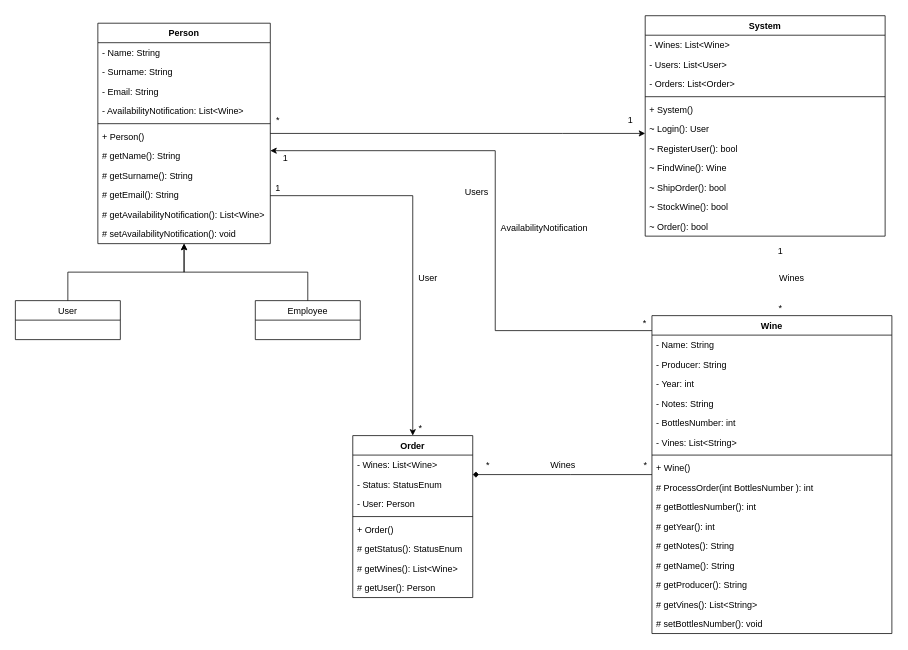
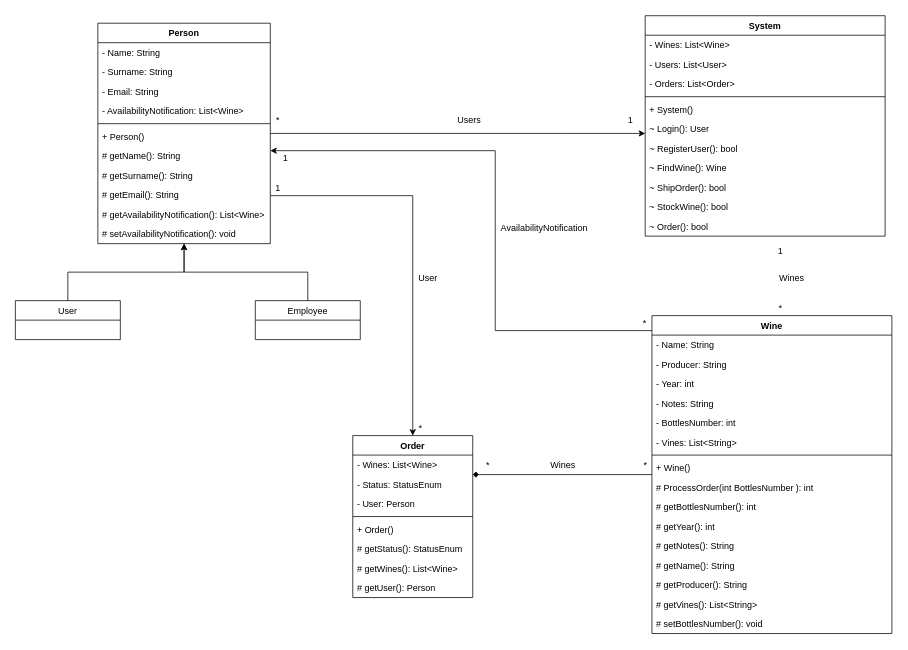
  <mxCell id="0" />
  <mxCell id="1" parent="0" />
  <mxCell id="2" style="edgeStyle=orthogonalEdgeStyle;rounded=0;orthogonalLoop=1;jettySize=auto;html=1;exitX=0.5;exitY=0;exitDx=0;exitDy=0;" parent="1" source="3" target="8" edge="1"><mxGeometry relative="1" as="geometry" /></mxCell>
  <mxCell id="3" value="User" style="swimlane;fontStyle=0;childLayout=stackLayout;horizontal=1;startSize=26;fillColor=none;horizontalStack=0;resizeParent=1;resizeParentMax=0;resizeLast=0;collapsible=1;marginBottom=0;" parent="1" vertex="1"><mxGeometry y="400" width="140" height="52" as="geometry" x="20" /></mxCell>
  <mxCell id="4" style="edgeStyle=orthogonalEdgeStyle;rounded=0;orthogonalLoop=1;jettySize=auto;html=1;exitX=0.5;exitY=0;exitDx=0;exitDy=0;" parent="1" source="5" target="8" edge="1"><mxGeometry relative="1" as="geometry" /></mxCell>
  <mxCell id="5" value="Employee" style="swimlane;fontStyle=0;childLayout=stackLayout;horizontal=1;startSize=26;fillColor=none;horizontalStack=0;resizeParent=1;resizeParentMax=0;resizeLast=0;collapsible=1;marginBottom=0;" parent="1" vertex="1"><mxGeometry x="340" y="400" width="140" height="52" as="geometry" /></mxCell>
  <mxCell id="6" style="edgeStyle=orthogonalEdgeStyle;rounded=0;orthogonalLoop=1;jettySize=auto;html=1;" edge="1" parent="1" source="8" target="39"><mxGeometry relative="1" as="geometry"><Array as="points"><mxPoint x="750" y="177" /><mxPoint x="750" y="177" /></Array></mxGeometry></mxCell>
  <mxCell id="7" style="edgeStyle=orthogonalEdgeStyle;rounded=0;orthogonalLoop=1;jettySize=auto;html=1;entryX=0.5;entryY=0;entryDx=0;entryDy=0;" edge="1" parent="1" source="8" target="51"><mxGeometry relative="1" as="geometry"><Array as="points"><mxPoint x="550" y="260" /></Array></mxGeometry></mxCell>
  <mxCell id="8" value="Person" style="swimlane;fontStyle=1;align=center;verticalAlign=top;childLayout=stackLayout;horizontal=1;startSize=26;horizontalStack=0;resizeParent=1;resizeParentMax=0;resizeLast=0;collapsible=1;marginBottom=0;" parent="1" vertex="1"><mxGeometry x="130" y="30" width="230" height="294" as="geometry" /></mxCell>
  <mxCell id="9" value="- Name: String" style="text;strokeColor=none;fillColor=none;align=left;verticalAlign=top;spacingLeft=4;spacingRight=4;overflow=hidden;rotatable=0;points=[[0,0.5],[1,0.5]];portConstraint=eastwest;" parent="8" vertex="1"><mxGeometry y="26" width="230" height="26" as="geometry" /></mxCell>
  <mxCell id="10" value="- Surname: String" style="text;strokeColor=none;fillColor=none;align=left;verticalAlign=top;spacingLeft=4;spacingRight=4;overflow=hidden;rotatable=0;points=[[0,0.5],[1,0.5]];portConstraint=eastwest;" parent="8" vertex="1"><mxGeometry y="52" width="230" height="26" as="geometry" /></mxCell>
  <mxCell id="11" value="- Email: String" style="text;strokeColor=none;fillColor=none;align=left;verticalAlign=top;spacingLeft=4;spacingRight=4;overflow=hidden;rotatable=0;points=[[0,0.5],[1,0.5]];portConstraint=eastwest;" parent="8" vertex="1"><mxGeometry y="78" width="230" height="26" as="geometry" /></mxCell>
  <mxCell id="12" value="- AvailabilityNotification: List&lt;Wine&gt;" style="text;strokeColor=none;fillColor=none;align=left;verticalAlign=top;spacingLeft=4;spacingRight=4;overflow=hidden;rotatable=0;points=[[0,0.5],[1,0.5]];portConstraint=eastwest;" parent="8" vertex="1"><mxGeometry y="104" width="230" height="26" as="geometry" /></mxCell>
  <mxCell id="13" value="" style="line;strokeWidth=1;fillColor=none;align=left;verticalAlign=middle;spacingTop=-1;spacingLeft=3;spacingRight=3;rotatable=0;labelPosition=right;points=[];portConstraint=eastwest;" parent="8" vertex="1"><mxGeometry y="130" width="230" height="8" as="geometry" /></mxCell>
  <mxCell id="14" value="+ Person()&#10;" style="text;strokeColor=none;fillColor=none;align=left;verticalAlign=top;spacingLeft=4;spacingRight=4;overflow=hidden;rotatable=0;points=[[0,0.5],[1,0.5]];portConstraint=eastwest;" parent="8" vertex="1"><mxGeometry y="138" width="230" height="26" as="geometry" /></mxCell>
  <mxCell id="15" value="# getName(): String" style="text;strokeColor=none;fillColor=none;align=left;verticalAlign=top;spacingLeft=4;spacingRight=4;overflow=hidden;rotatable=0;points=[[0,0.5],[1,0.5]];portConstraint=eastwest;" parent="8" vertex="1"><mxGeometry y="164" width="230" height="26" as="geometry" /></mxCell>
  <mxCell id="16" value="# getSurname(): String" style="text;strokeColor=none;fillColor=none;align=left;verticalAlign=top;spacingLeft=4;spacingRight=4;overflow=hidden;rotatable=0;points=[[0,0.5],[1,0.5]];portConstraint=eastwest;" parent="8" vertex="1"><mxGeometry y="190" width="230" height="26" as="geometry" /></mxCell>
  <mxCell id="17" value="# getEmail(): String" style="text;strokeColor=none;fillColor=none;align=left;verticalAlign=top;spacingLeft=4;spacingRight=4;overflow=hidden;rotatable=0;points=[[0,0.5],[1,0.5]];portConstraint=eastwest;" parent="8" vertex="1"><mxGeometry y="216" width="230" height="26" as="geometry" /></mxCell>
  <mxCell id="18" value="# getAvailabilityNotification(): List&lt;Wine&gt;" style="text;strokeColor=none;fillColor=none;align=left;verticalAlign=top;spacingLeft=4;spacingRight=4;overflow=hidden;rotatable=0;points=[[0,0.5],[1,0.5]];portConstraint=eastwest;" parent="8" vertex="1"><mxGeometry y="242" width="230" height="26" as="geometry" /></mxCell>
  <mxCell id="19" value="# setAvailabilityNotification(): void" style="text;strokeColor=none;fillColor=none;align=left;verticalAlign=top;spacingLeft=4;spacingRight=4;overflow=hidden;rotatable=0;points=[[0,0.5],[1,0.5]];portConstraint=eastwest;" parent="8" vertex="1"><mxGeometry y="268" width="230" height="26" as="geometry" /></mxCell>
  <mxCell id="20" style="edgeStyle=orthogonalEdgeStyle;rounded=0;orthogonalLoop=1;jettySize=auto;html=1;" edge="1" parent="1" source="22" target="8"><mxGeometry relative="1" as="geometry"><Array as="points"><mxPoint x="660" y="440" /><mxPoint x="660" y="200" /></Array></mxGeometry></mxCell>
  <mxCell id="21" style="edgeStyle=orthogonalEdgeStyle;rounded=0;orthogonalLoop=1;jettySize=auto;html=1;endArrow=diamond;" edge="1" parent="1" source="22" target="51"><mxGeometry relative="1" as="geometry"><Array as="points"><mxPoint x="760" y="632" /><mxPoint x="760" y="632" /></Array></mxGeometry></mxCell>
  <mxCell id="22" value="Wine" style="swimlane;fontStyle=1;align=center;verticalAlign=top;childLayout=stackLayout;horizontal=1;startSize=26;horizontalStack=0;resizeParent=1;resizeParentMax=0;resizeLast=0;collapsible=1;marginBottom=0;" parent="1" vertex="1"><mxGeometry x="869" y="420" width="320" height="424" as="geometry"><mxRectangle x="720" width="60" height="26" as="alternateBounds" /></mxGeometry></mxCell>
  <mxCell id="23" value="- Name: String" style="text;strokeColor=none;fillColor=none;align=left;verticalAlign=top;spacingLeft=4;spacingRight=4;overflow=hidden;rotatable=0;points=[[0,0.5],[1,0.5]];portConstraint=eastwest;" parent="22" vertex="1"><mxGeometry y="26" width="320" height="26" as="geometry" /></mxCell>
  <mxCell id="24" value="- Producer: String" style="text;strokeColor=none;fillColor=none;align=left;verticalAlign=top;spacingLeft=4;spacingRight=4;overflow=hidden;rotatable=0;points=[[0,0.5],[1,0.5]];portConstraint=eastwest;" parent="22" vertex="1"><mxGeometry y="52" width="320" height="26" as="geometry" /></mxCell>
  <mxCell id="25" value="- Year: int" style="text;strokeColor=none;fillColor=none;align=left;verticalAlign=top;spacingLeft=4;spacingRight=4;overflow=hidden;rotatable=0;points=[[0,0.5],[1,0.5]];portConstraint=eastwest;" parent="22" vertex="1"><mxGeometry y="78" width="320" height="26" as="geometry" /></mxCell>
  <mxCell id="26" value="- Notes: String" style="text;strokeColor=none;fillColor=none;align=left;verticalAlign=top;spacingLeft=4;spacingRight=4;overflow=hidden;rotatable=0;points=[[0,0.5],[1,0.5]];portConstraint=eastwest;" parent="22" vertex="1"><mxGeometry y="104" width="320" height="26" as="geometry" /></mxCell>
  <mxCell id="27" value="- BottlesNumber: int" style="text;strokeColor=none;fillColor=none;align=left;verticalAlign=top;spacingLeft=4;spacingRight=4;overflow=hidden;rotatable=0;points=[[0,0.5],[1,0.5]];portConstraint=eastwest;" parent="22" vertex="1"><mxGeometry y="130" width="320" height="26" as="geometry" /></mxCell>
  <mxCell id="28" value="- Vines: List&lt;String&gt;" style="text;strokeColor=none;fillColor=none;align=left;verticalAlign=top;spacingLeft=4;spacingRight=4;overflow=hidden;rotatable=0;points=[[0,0.5],[1,0.5]];portConstraint=eastwest;" parent="22" vertex="1"><mxGeometry y="156" width="320" height="26" as="geometry" /></mxCell>
  <mxCell id="29" value="" style="line;strokeWidth=1;fillColor=none;align=left;verticalAlign=middle;spacingTop=-1;spacingLeft=3;spacingRight=3;rotatable=0;labelPosition=right;points=[];portConstraint=eastwest;" parent="22" vertex="1"><mxGeometry y="182" width="320" height="8" as="geometry" /></mxCell>
  <mxCell id="30" value="+ Wine()&#10;" style="text;strokeColor=none;fillColor=none;align=left;verticalAlign=top;spacingLeft=4;spacingRight=4;overflow=hidden;rotatable=0;points=[[0,0.5],[1,0.5]];portConstraint=eastwest;" parent="22" vertex="1"><mxGeometry y="190" width="320" height="26" as="geometry" /></mxCell>
  <mxCell id="31" value="# ProcessOrder(int BottlesNumber ): int" style="text;strokeColor=none;fillColor=none;align=left;verticalAlign=top;spacingLeft=4;spacingRight=4;overflow=hidden;rotatable=0;points=[[0,0.5],[1,0.5]];portConstraint=eastwest;" parent="22" vertex="1"><mxGeometry y="216" width="320" height="26" as="geometry" /></mxCell>
  <mxCell id="32" value="# getBottlesNumber(): int " style="text;strokeColor=none;fillColor=none;align=left;verticalAlign=top;spacingLeft=4;spacingRight=4;overflow=hidden;rotatable=0;points=[[0,0.5],[1,0.5]];portConstraint=eastwest;" parent="22" vertex="1"><mxGeometry y="242" width="320" height="26" as="geometry" /></mxCell>
  <mxCell id="33" value="# getYear(): int" style="text;strokeColor=none;fillColor=none;align=left;verticalAlign=top;spacingLeft=4;spacingRight=4;overflow=hidden;rotatable=0;points=[[0,0.5],[1,0.5]];portConstraint=eastwest;" parent="22" vertex="1"><mxGeometry y="268" width="320" height="26" as="geometry" /></mxCell>
  <mxCell id="34" value="# getNotes(): String" style="text;strokeColor=none;fillColor=none;align=left;verticalAlign=top;spacingLeft=4;spacingRight=4;overflow=hidden;rotatable=0;points=[[0,0.5],[1,0.5]];portConstraint=eastwest;" parent="22" vertex="1"><mxGeometry y="294" width="320" height="26" as="geometry" /></mxCell>
  <mxCell id="35" value="# getName(): String" style="text;strokeColor=none;fillColor=none;align=left;verticalAlign=top;spacingLeft=4;spacingRight=4;overflow=hidden;rotatable=0;points=[[0,0.5],[1,0.5]];portConstraint=eastwest;" parent="22" vertex="1"><mxGeometry y="320" width="320" height="26" as="geometry" /></mxCell>
  <mxCell id="36" value="# getProducer(): String" style="text;strokeColor=none;fillColor=none;align=left;verticalAlign=top;spacingLeft=4;spacingRight=4;overflow=hidden;rotatable=0;points=[[0,0.5],[1,0.5]];portConstraint=eastwest;" parent="22" vertex="1"><mxGeometry y="346" width="320" height="26" as="geometry" /></mxCell>
  <mxCell id="37" value="# getVines(): List&lt;String&gt;" style="text;strokeColor=none;fillColor=none;align=left;verticalAlign=top;spacingLeft=4;spacingRight=4;overflow=hidden;rotatable=0;points=[[0,0.5],[1,0.5]];portConstraint=eastwest;" parent="22" vertex="1"><mxGeometry y="372" width="320" height="26" as="geometry" /></mxCell>
  <mxCell id="38" value="# setBottlesNumber(): void" style="text;strokeColor=none;fillColor=none;align=left;verticalAlign=top;spacingLeft=4;spacingRight=4;overflow=hidden;rotatable=0;points=[[0,0.5],[1,0.5]];portConstraint=eastwest;" parent="22" vertex="1"><mxGeometry y="398" width="320" height="26" as="geometry" /></mxCell>
  <mxCell id="39" value="System" style="swimlane;fontStyle=1;align=center;verticalAlign=top;childLayout=stackLayout;horizontal=1;startSize=26;horizontalStack=0;resizeParent=1;resizeParentMax=0;resizeLast=0;collapsible=1;marginBottom=0;" parent="1" vertex="1"><mxGeometry x="860" width="320" height="294" as="geometry" y="20" /></mxCell>
  <mxCell id="40" value="- Wines: List&lt;Wine&gt;&#10;" style="text;strokeColor=none;fillColor=none;align=left;verticalAlign=top;spacingLeft=4;spacingRight=4;overflow=hidden;rotatable=0;points=[[0,0.5],[1,0.5]];portConstraint=eastwest;" parent="39" vertex="1"><mxGeometry y="26" width="320" height="26" as="geometry" /></mxCell>
  <mxCell id="41" value="- Users: List&lt;User&gt;" style="text;strokeColor=none;fillColor=none;align=left;verticalAlign=top;spacingLeft=4;spacingRight=4;overflow=hidden;rotatable=0;points=[[0,0.5],[1,0.5]];portConstraint=eastwest;" parent="39" vertex="1"><mxGeometry y="52" width="320" height="26" as="geometry" /></mxCell>
  <mxCell id="42" value="- Orders: List&lt;Order&gt;" style="text;strokeColor=none;fillColor=none;align=left;verticalAlign=top;spacingLeft=4;spacingRight=4;overflow=hidden;rotatable=0;points=[[0,0.5],[1,0.5]];portConstraint=eastwest;" parent="39" vertex="1"><mxGeometry y="78" width="320" height="26" as="geometry" /></mxCell>
  <mxCell id="43" value="" style="line;strokeWidth=1;fillColor=none;align=left;verticalAlign=middle;spacingTop=-1;spacingLeft=3;spacingRight=3;rotatable=0;labelPosition=right;points=[];portConstraint=eastwest;" parent="39" vertex="1"><mxGeometry y="104" width="320" height="8" as="geometry" /></mxCell>
  <mxCell id="44" value="+ System()&#10;" style="text;strokeColor=none;fillColor=none;align=left;verticalAlign=top;spacingLeft=4;spacingRight=4;overflow=hidden;rotatable=0;points=[[0,0.5],[1,0.5]];portConstraint=eastwest;" parent="39" vertex="1"><mxGeometry y="112" width="320" height="26" as="geometry" /></mxCell>
  <mxCell id="45" value="~ Login(): User" style="text;strokeColor=none;fillColor=none;align=left;verticalAlign=top;spacingLeft=4;spacingRight=4;overflow=hidden;rotatable=0;points=[[0,0.5],[1,0.5]];portConstraint=eastwest;" parent="39" vertex="1"><mxGeometry y="138" width="320" height="26" as="geometry" /></mxCell>
  <mxCell id="46" value="~ RegisterUser(): bool" style="text;strokeColor=none;fillColor=none;align=left;verticalAlign=top;spacingLeft=4;spacingRight=4;overflow=hidden;rotatable=0;points=[[0,0.5],[1,0.5]];portConstraint=eastwest;" parent="39" vertex="1"><mxGeometry y="164" width="320" height="26" as="geometry" /></mxCell>
  <mxCell id="47" value="~ FindWine(): Wine" style="text;strokeColor=none;fillColor=none;align=left;verticalAlign=top;spacingLeft=4;spacingRight=4;overflow=hidden;rotatable=0;points=[[0,0.5],[1,0.5]];portConstraint=eastwest;" parent="39" vertex="1"><mxGeometry y="190" width="320" height="26" as="geometry" /></mxCell>
  <mxCell id="48" value="~ ShipOrder(): bool" style="text;strokeColor=none;fillColor=none;align=left;verticalAlign=top;spacingLeft=4;spacingRight=4;overflow=hidden;rotatable=0;points=[[0,0.5],[1,0.5]];portConstraint=eastwest;" parent="39" vertex="1"><mxGeometry y="216" width="320" height="26" as="geometry" /></mxCell>
  <mxCell id="49" value="~ StockWine(): bool" style="text;strokeColor=none;fillColor=none;align=left;verticalAlign=top;spacingLeft=4;spacingRight=4;overflow=hidden;rotatable=0;points=[[0,0.5],[1,0.5]];portConstraint=eastwest;" parent="39" vertex="1"><mxGeometry y="242" width="320" height="26" as="geometry" /></mxCell>
  <mxCell id="50" value="~ Order(): bool" style="text;strokeColor=none;fillColor=none;align=left;verticalAlign=top;spacingLeft=4;spacingRight=4;overflow=hidden;rotatable=0;points=[[0,0.5],[1,0.5]];portConstraint=eastwest;" parent="39" vertex="1"><mxGeometry y="268" width="320" height="26" as="geometry" /></mxCell>
  <mxCell id="51" value="Order" style="swimlane;fontStyle=1;align=center;verticalAlign=top;childLayout=stackLayout;horizontal=1;startSize=26;horizontalStack=0;resizeParent=1;resizeParentMax=0;resizeLast=0;collapsible=1;marginBottom=0;" parent="1" vertex="1"><mxGeometry x="470" y="580" width="160" height="216" as="geometry" /></mxCell>
  <mxCell id="52" value="- Wines: List&lt;Wine&gt;" style="text;strokeColor=none;fillColor=none;align=left;verticalAlign=top;spacingLeft=4;spacingRight=4;overflow=hidden;rotatable=0;points=[[0,0.5],[1,0.5]];portConstraint=eastwest;" parent="51" vertex="1"><mxGeometry y="26" width="160" height="26" as="geometry" /></mxCell>
  <mxCell id="53" value="- Status: StatusEnum" style="text;strokeColor=none;fillColor=none;align=left;verticalAlign=top;spacingLeft=4;spacingRight=4;overflow=hidden;rotatable=0;points=[[0,0.5],[1,0.5]];portConstraint=eastwest;" parent="51" vertex="1"><mxGeometry y="52" width="160" height="26" as="geometry" /></mxCell>
  <mxCell id="54" value="- User: Person" style="text;strokeColor=none;fillColor=none;align=left;verticalAlign=top;spacingLeft=4;spacingRight=4;overflow=hidden;rotatable=0;points=[[0,0.5],[1,0.5]];portConstraint=eastwest;" vertex="1" parent="51"><mxGeometry y="78" width="160" height="26" as="geometry" /></mxCell>
  <mxCell id="55" value="" style="line;strokeWidth=1;fillColor=none;align=left;verticalAlign=middle;spacingTop=-1;spacingLeft=3;spacingRight=3;rotatable=0;labelPosition=right;points=[];portConstraint=eastwest;" parent="51" vertex="1"><mxGeometry y="104" width="160" height="8" as="geometry" /></mxCell>
  <mxCell id="56" value="+ Order()&#10;" style="text;strokeColor=none;fillColor=none;align=left;verticalAlign=top;spacingLeft=4;spacingRight=4;overflow=hidden;rotatable=0;points=[[0,0.5],[1,0.5]];portConstraint=eastwest;" parent="51" vertex="1"><mxGeometry y="112" width="160" height="26" as="geometry" /></mxCell>
  <mxCell id="57" value="# getStatus(): StatusEnum&#10;" style="text;strokeColor=none;fillColor=none;align=left;verticalAlign=top;spacingLeft=4;spacingRight=4;overflow=hidden;rotatable=0;points=[[0,0.5],[1,0.5]];portConstraint=eastwest;" parent="51" vertex="1"><mxGeometry y="138" width="160" height="26" as="geometry" /></mxCell>
  <mxCell id="58" value="# getWines(): List&lt;Wine&gt;" style="text;strokeColor=none;fillColor=none;align=left;verticalAlign=top;spacingLeft=4;spacingRight=4;overflow=hidden;rotatable=0;points=[[0,0.5],[1,0.5]];portConstraint=eastwest;" parent="51" vertex="1"><mxGeometry y="164" width="160" height="26" as="geometry" /></mxCell>
  <mxCell id="59" value="# getUser(): Person" style="text;strokeColor=none;fillColor=none;align=left;verticalAlign=top;spacingLeft=4;spacingRight=4;overflow=hidden;rotatable=0;points=[[0,0.5],[1,0.5]];portConstraint=eastwest;" vertex="1" parent="51"><mxGeometry y="190" width="160" height="26" as="geometry" /></mxCell>
  <mxCell id="60" value="*" style="text;html=1;align=center;verticalAlign=middle;resizable=0;points=[];autosize=1;" vertex="1" parent="1"><mxGeometry x="360" y="150" width="20" height="20" as="geometry" /></mxCell>
  <mxCell id="61" value="1" style="text;html=1;align=center;verticalAlign=middle;resizable=0;points=[];autosize=1;" vertex="1" parent="1"><mxGeometry x="830" y="150" width="20" height="20" as="geometry" /></mxCell>
- <mxCell id="62" value="Users" style="text;html=1;align=center;verticalAlign=middle;resizable=0;points=[];autosize=1;" vertex="1" parent="1"><mxGeometry x="609.5" y="245" width="50" height="20" as="geometry" /></mxCell>
+ <mxCell id="62" value="Users" style="text;html=1;align=center;verticalAlign=middle;resizable=0;points=[];autosize=1;" vertex="1" parent="1"><mxGeometry x="599.5" y="150" width="50" height="20" as="geometry" /></mxCell>
  <mxCell id="63" value="*" style="text;html=1;align=center;verticalAlign=middle;resizable=0;points=[];autosize=1;" vertex="1" parent="1"><mxGeometry x="1030" y="400" width="20" height="20" as="geometry" /></mxCell>
  <mxCell id="64" value="1" style="text;html=1;align=center;verticalAlign=middle;resizable=0;points=[];autosize=1;" vertex="1" parent="1"><mxGeometry x="1030" y="324" width="20" height="20" as="geometry" /></mxCell>
  <mxCell id="65" value="Wines" style="text;html=1;align=center;verticalAlign=middle;resizable=0;points=[];autosize=1;" vertex="1" parent="1"><mxGeometry x="1030" y="360" width="50" height="20" as="geometry" /></mxCell>
  <mxCell id="66" value="*" style="text;html=1;align=center;verticalAlign=middle;resizable=0;points=[];autosize=1;" vertex="1" parent="1"><mxGeometry x="849" y="420" width="20" height="20" as="geometry" /></mxCell>
  <mxCell id="67" value="1" style="text;html=1;align=center;verticalAlign=middle;resizable=0;points=[];autosize=1;" vertex="1" parent="1"><mxGeometry x="370" y="200" width="20" height="20" as="geometry" /></mxCell>
  <mxCell id="68" value="AvailabilityNotification" style="text;html=1;align=center;verticalAlign=middle;resizable=0;points=[];autosize=1;" vertex="1" parent="1"><mxGeometry x="660" y="294" width="130" height="20" as="geometry" /></mxCell>
  <mxCell id="69" value="1" style="text;html=1;align=center;verticalAlign=middle;resizable=0;points=[];autosize=1;" vertex="1" parent="1"><mxGeometry x="360" y="240" width="20" height="20" as="geometry" /></mxCell>
  <mxCell id="70" value="*" style="text;html=1;align=center;verticalAlign=middle;resizable=0;points=[];autosize=1;" vertex="1" parent="1"><mxGeometry x="550" y="560" width="20" height="20" as="geometry" /></mxCell>
  <mxCell id="71" value="User" style="text;html=1;align=center;verticalAlign=middle;resizable=0;points=[];autosize=1;" vertex="1" parent="1"><mxGeometry x="550" y="360" width="40" height="20" as="geometry" /></mxCell>
  <mxCell id="72" value="*" style="text;html=1;align=center;verticalAlign=middle;resizable=0;points=[];autosize=1;" vertex="1" parent="1"><mxGeometry x="640" y="610" width="20" height="20" as="geometry" /></mxCell>
  <mxCell id="73" value="*" style="text;html=1;align=center;verticalAlign=middle;resizable=0;points=[];autosize=1;" vertex="1" parent="1"><mxGeometry x="850" y="610" width="20" height="20" as="geometry" /></mxCell>
  <mxCell id="74" value="Wines" style="text;html=1;align=center;verticalAlign=middle;resizable=0;points=[];autosize=1;" vertex="1" parent="1"><mxGeometry x="725" y="610" width="50" height="20" as="geometry" /></mxCell>
